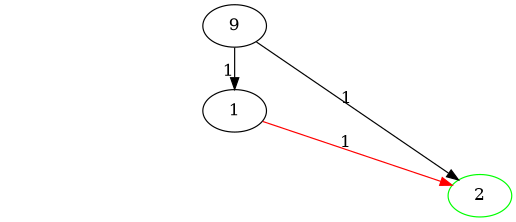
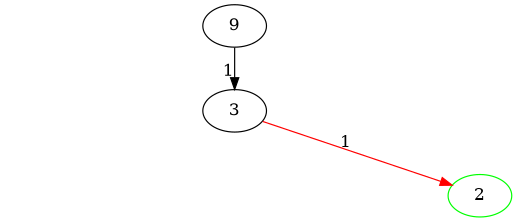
  digraph {
    nodesep=0.7
    splines=curve
    node [style=invis]
    edge [labeldistance=2.2 style=invis]
    d [width=0.1]
-   1 [style=""]
+   1 [label=3 style=""]
    e [width=0.1]
    f [widht=0.1]
    g [widht=0.1]
    b [width=0.1]
    a [width=0.1]
    n8 [label=9 style=""]
    c [width=0.1]
    2 [color=green style=""]
    subgraph sub_1 {
      rank=same
      d
      1
    }
    subgraph sub_2 {
      rank=same
      e
      f
      g
    }
    subgraph sub_3 {
      rank=same
      b
    }
    subgraph sub_4 {
      rank=same
      a
      n8
    }
    subgraph sub_5 {
      rank=same
      c
      2
    }
    d -> 1
    d -> e [labeldistance=""]
    1 -> f [weight=10]
    1 -> 2 [color=red xlabel=1 style=""]
    e -> f
    f -> g
    b -> c [labeldistance=""]
    a -> b [labeldistance=""]
    a -> n8
    n8 -> 1 [weight=10 xlabel=1 style=""]
-   n8 -> 2 [xlabel=1 style=""]
    c -> d [labeldistance=""]
  }
